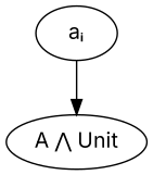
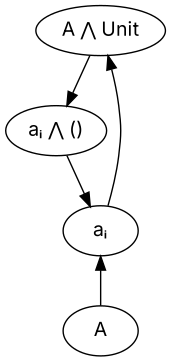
  digraph {
    fontname=Inter
    node [fontname=Inter]
    edge [fontname=Inter]
    n1 [label="A ⋀ Unit"]
+   n2 [label="aᵢ ⋀ ()"]
    n3 [label="aᵢ"]
+   A
+   n1 -> n2
+   n2 -> n3
    n3 -> n1
+   n3 -> A [dir=back]
  }
